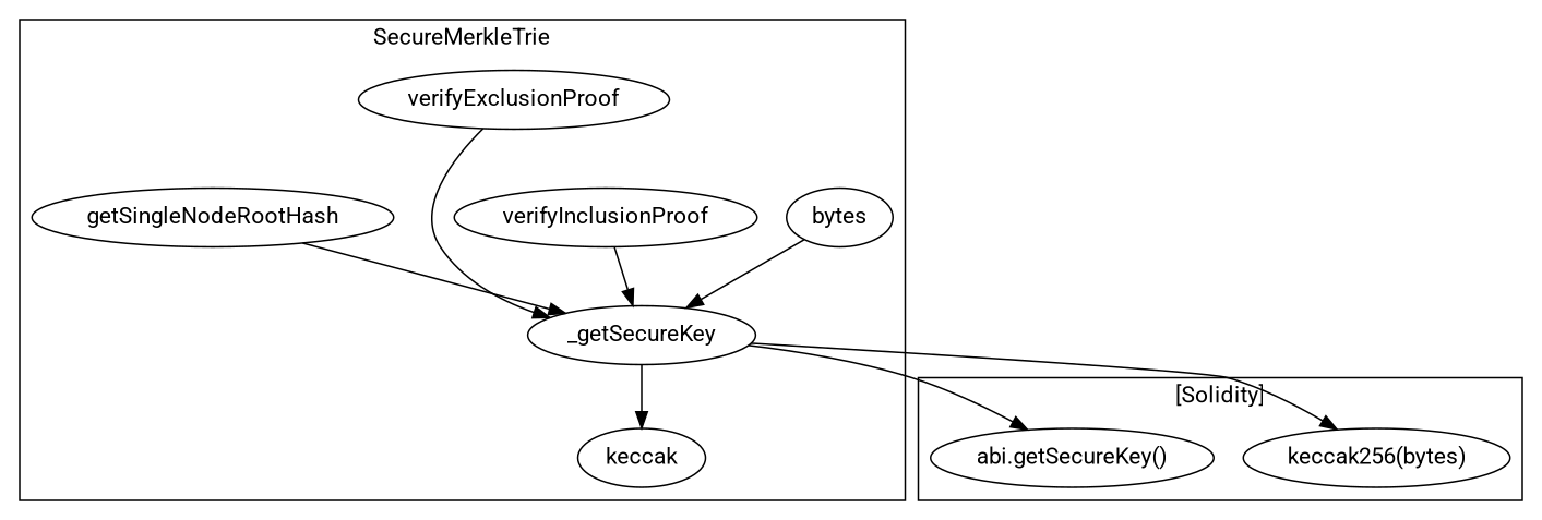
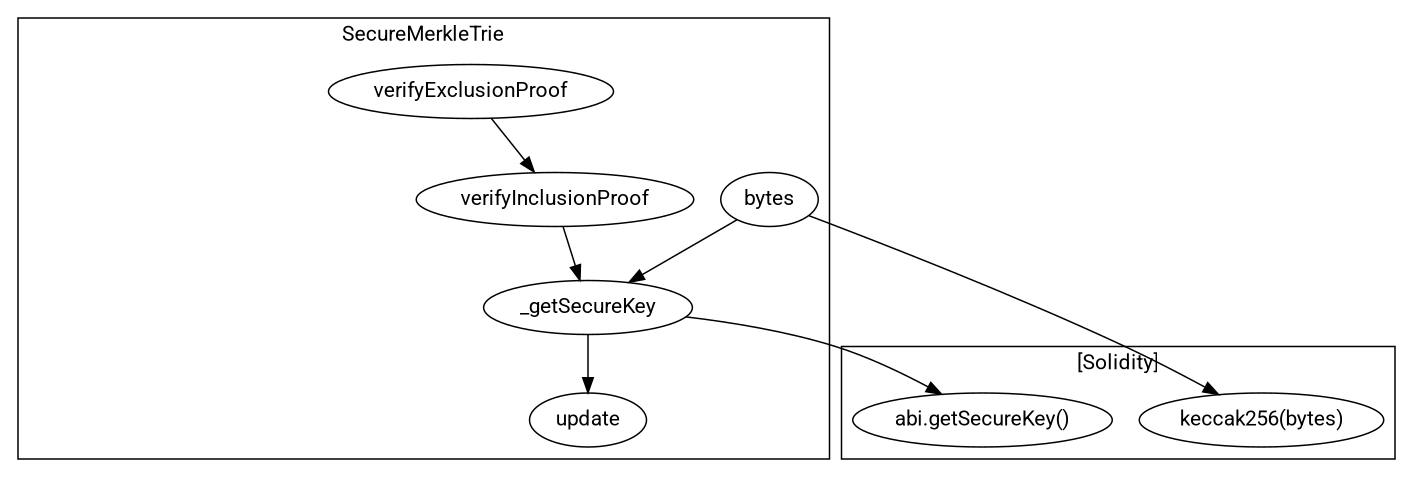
  strict digraph {
    fontname=Roboto
    node [fontname=Roboto]
    edge [fontname=Roboto]
-   n1 [label=keccak]
+   n1 [label=update]
    n2 [label=_getSecureKey]
    n3 [label=bytes]
    n4 [label=verifyInclusionProof]
    n5 [label=verifyExclusionProof]
-   n6 [label=getSingleNodeRootHash]
    n7 [label="abi.getSecureKey()"]
    "keccak256(bytes)"
    subgraph cluster_1 {
      label=SecureMerkleTrie
      n1
      n2
      n3
      n4
      n5
-     n6
    }
    subgraph cluster_2 {
      label="[Solidity]"
      n7
      "keccak256(bytes)"
    }
    n2 -> n1
    n2 -> n7
-   n2 -> "keccak256(bytes)"
+   n3 -> "keccak256(bytes)"
    n3 -> n2
    n4 -> n2
-   n5 -> n2
-   n6 -> n2
+   n5 -> n4
  }
